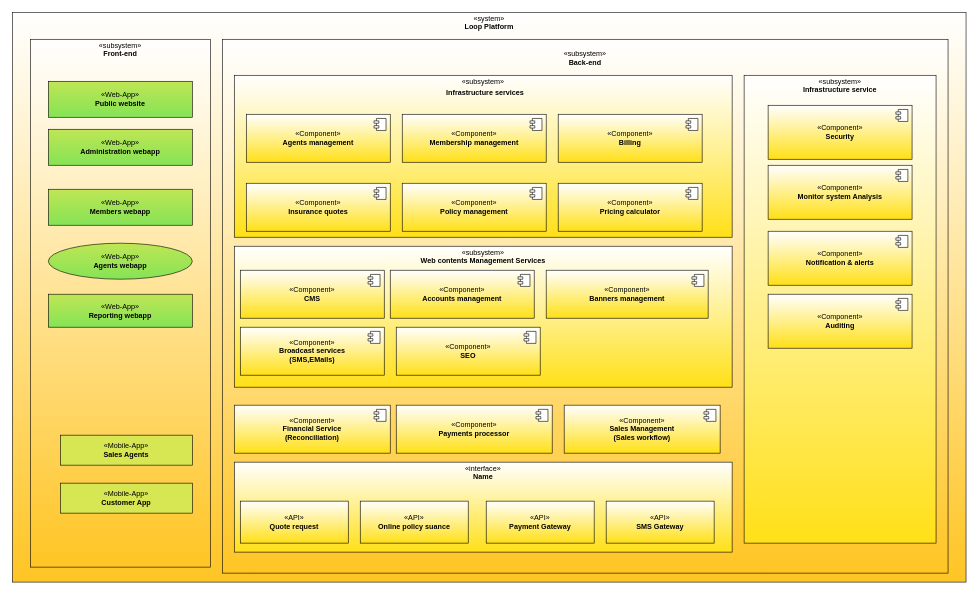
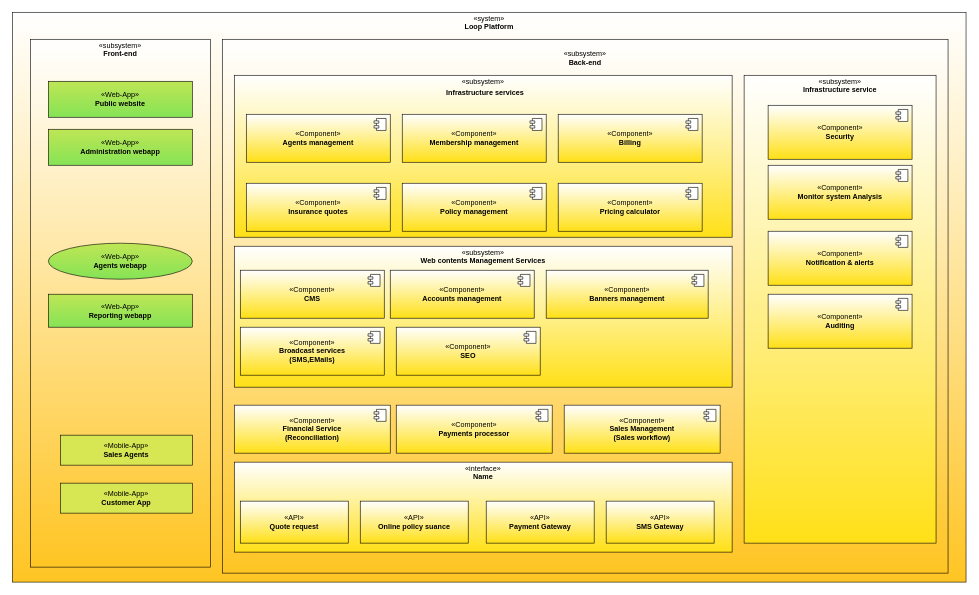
  <mxCell id="0" />
  <mxCell id="1" parent="0" />
  <mxCell id="2" value="&lt;p style=&quot;margin:0px;margin-top:4px;text-align:center;&quot;&gt;«system»&lt;br style=&quot;border-color: var(--border-color);&quot;&gt;&lt;b style=&quot;border-color: var(--border-color);&quot;&gt;Loop Platform&lt;/b&gt;&lt;br&gt;&lt;/p&gt;&lt;p style=&quot;margin:0px;margin-top:4px;text-align:center;&quot;&gt;&lt;b style=&quot;border-color: var(--border-color);&quot;&gt;&lt;br&gt;&lt;/b&gt;&lt;/p&gt;" style="verticalAlign=top;align=left;overflow=fill;fontSize=12;fontFamily=Helvetica;html=1;whiteSpace=wrap;fillColor=default;strokeColor=#080808;gradientColor=#FFC524;" vertex="1" parent="1"><mxGeometry x="20" y="20" width="1590" height="950" as="geometry" /></mxCell>
  <mxCell id="3" value="&lt;p style=&quot;margin:0px;margin-top:4px;text-align:center;&quot;&gt;«subsystem»&lt;br style=&quot;border-color: var(--border-color);&quot;&gt;&lt;b style=&quot;border-color: var(--border-color);&quot;&gt;Front-end&lt;/b&gt;&lt;br&gt;&lt;/p&gt;" style="verticalAlign=top;align=left;overflow=fill;fontSize=12;fontFamily=Helvetica;html=1;whiteSpace=wrap;gradientColor=#FFC524;" vertex="1" parent="1"><mxGeometry x="50" y="65" width="300" height="880" as="geometry" /></mxCell>
  <mxCell id="4" value="«Web-App»&lt;br style=&quot;border-color: var(--border-color);&quot;&gt;&lt;b&gt;Administration webapp&lt;/b&gt;" style="html=1;whiteSpace=wrap;fillColor=#BFE655;gradientColor=#85E356;" vertex="1" parent="1"><mxGeometry x="80" y="215" width="240" height="60" as="geometry" /></mxCell>
  <mxCell id="5" value="«Mobile-App»&lt;br style=&quot;border-color: var(--border-color);&quot;&gt;&lt;b&gt;Sales Agents&lt;/b&gt;" style="html=1;whiteSpace=wrap;fillColor=#D7E653;gradientColor=#D7E653;gradientDirection=south;" vertex="1" parent="1"><mxGeometry x="100" y="725" width="220" height="50" as="geometry" /></mxCell>
  <mxCell id="6" value="«Mobile-App»&lt;br style=&quot;border-color: var(--border-color);&quot;&gt;&lt;b style=&quot;border-color: var(--border-color);&quot;&gt;Customer App&lt;/b&gt;" style="html=1;whiteSpace=wrap;fillColor=#D7E653;gradientColor=#D7E653;" vertex="1" parent="1"><mxGeometry x="100" y="805" width="220" height="50" as="geometry" /></mxCell>
  <mxCell id="7" value="&amp;nbsp; &amp;nbsp; &amp;nbsp; &amp;nbsp; &amp;nbsp; &amp;nbsp; &amp;nbsp; &amp;nbsp; &amp;nbsp; &amp;nbsp; &amp;nbsp; &amp;nbsp; &amp;nbsp; &amp;nbsp; &amp;nbsp; &amp;nbsp; &amp;nbsp; &amp;nbsp; &amp;nbsp; &amp;nbsp; &amp;nbsp; &amp;nbsp; &amp;nbsp; &amp;nbsp; &amp;nbsp; &amp;nbsp; &amp;nbsp; &amp;nbsp; &amp;nbsp; &amp;nbsp; &amp;nbsp; &amp;nbsp; &amp;nbsp; &amp;nbsp; &amp;nbsp; &amp;nbsp; &amp;nbsp; &amp;nbsp; &amp;nbsp; &amp;nbsp; &amp;nbsp; &amp;nbsp; &amp;nbsp; &amp;nbsp; &amp;nbsp; &amp;nbsp; &amp;nbsp; &amp;nbsp; &amp;nbsp; &amp;nbsp; &amp;nbsp; &amp;nbsp; &amp;nbsp; &amp;nbsp; &amp;nbsp; &amp;nbsp; &amp;nbsp; &amp;nbsp; &amp;nbsp; &amp;nbsp; &amp;nbsp; &amp;nbsp; &amp;nbsp; &amp;nbsp; &amp;nbsp; &amp;nbsp; &amp;nbsp; &amp;nbsp; &amp;nbsp; &amp;nbsp; &amp;nbsp; &amp;nbsp; &amp;nbsp;&amp;nbsp;&lt;p style=&quot;border-color: var(--border-color); margin: 4px 0px 0px; text-align: center;&quot;&gt;«subsystem»&lt;br style=&quot;border-color: var(--border-color);&quot;&gt;&lt;b style=&quot;border-color: var(--border-color);&quot;&gt;Back-end&lt;/b&gt;&lt;br style=&quot;border-color: var(--border-color);&quot;&gt;&lt;/p&gt;&lt;div&gt;&lt;b style=&quot;border-color: var(--border-color);&quot;&gt;&lt;br&gt;&lt;/b&gt;&lt;/div&gt;&lt;div&gt;&lt;b style=&quot;border-color: var(--border-color);&quot;&gt;&lt;br&gt;&lt;/b&gt;&lt;/div&gt;&lt;div&gt;&lt;b style=&quot;border-color: var(--border-color);&quot;&gt;&amp;nbsp; &amp;nbsp; &amp;nbsp; &amp;nbsp; &amp;nbsp; &amp;nbsp; &amp;nbsp; &amp;nbsp; &amp;nbsp; &amp;nbsp; &amp;nbsp; &amp;nbsp; &amp;nbsp; &amp;nbsp; &amp;nbsp; &amp;nbsp; &amp;nbsp; &amp;nbsp; &amp;nbsp; &amp;nbsp; &amp;nbsp; &amp;nbsp; &amp;nbsp; &amp;nbsp; &amp;nbsp; &amp;nbsp; &amp;nbsp; &amp;nbsp; &amp;nbsp; &amp;nbsp; &amp;nbsp; &amp;nbsp; &amp;nbsp; &amp;nbsp; &amp;nbsp; &amp;nbsp; &amp;nbsp; &amp;nbsp; &amp;nbsp; &amp;nbsp; &amp;nbsp; &amp;nbsp; &amp;nbsp; &amp;nbsp; &amp;nbsp; &amp;nbsp; &amp;nbsp; &amp;nbsp; &amp;nbsp; &amp;nbsp; &amp;nbsp; &amp;nbsp; &amp;nbsp; &amp;nbsp; &amp;nbsp; &amp;nbsp; &amp;nbsp; &amp;nbsp; &amp;nbsp; &amp;nbsp; &amp;nbsp; &amp;nbsp; &amp;nbsp; &amp;nbsp; &amp;nbsp; &amp;nbsp; &amp;nbsp; &amp;nbsp; &amp;nbsp; &amp;nbsp; &amp;nbsp; &amp;nbsp; &amp;nbsp; &amp;nbsp; &amp;nbsp;&lt;/b&gt;&lt;/div&gt;" style="verticalAlign=top;align=left;overflow=fill;fontSize=12;fontFamily=Helvetica;html=1;whiteSpace=wrap;fillColor=#FFFFFF;gradientColor=#FFC524;" vertex="1" parent="1"><mxGeometry x="370" y="65" width="1210" height="890" as="geometry" /></mxCell>
  <mxCell id="8" value="&lt;p style=&quot;margin:0px;margin-top:4px;text-align:center;&quot;&gt;«subsystem»&lt;br style=&quot;border-color: var(--border-color);&quot;&gt;&lt;b style=&quot;border-color: var(--border-color);&quot;&gt;Infrastructure service&lt;/b&gt;&lt;br&gt;&lt;/p&gt;" style="verticalAlign=top;align=left;overflow=fill;fontSize=12;fontFamily=Helvetica;html=1;whiteSpace=wrap;strokeColor=#050505;gradientColor=#FFE017;" vertex="1" parent="1"><mxGeometry x="1240" y="125" width="320" height="780" as="geometry" /></mxCell>
  <mxCell id="9" value="&lt;p style=&quot;margin:0px;margin-top:4px;text-align:center;&quot;&gt;«subsystem»&lt;/p&gt;&lt;p style=&quot;margin:0px;margin-top:4px;text-align:center;&quot;&gt;&lt;b style=&quot;border-color: var(--border-color);&quot;&gt;&amp;nbsp;&amp;nbsp;Infrastructure services&lt;/b&gt;&lt;br&gt;&lt;/p&gt;" style="verticalAlign=top;align=left;overflow=fill;fontSize=12;fontFamily=Helvetica;html=1;whiteSpace=wrap;fillColor=#FFFFFF;gradientColor=#FFE017;strokeColor=default;gradientDirection=south;" vertex="1" parent="1"><mxGeometry x="390" y="125" width="830" height="270" as="geometry" /></mxCell>
  <mxCell id="10" value="&lt;p style=&quot;border-color: var(--border-color); margin: 4px 0px 0px; text-align: center;&quot;&gt;«subsystem»&lt;br style=&quot;border-color: var(--border-color);&quot;&gt;&lt;b style=&quot;border-color: var(--border-color);&quot;&gt;Web contents Management Services&lt;/b&gt;&lt;br style=&quot;border-color: var(--border-color);&quot;&gt;&lt;/p&gt;&lt;div&gt;&lt;b style=&quot;border-color: var(--border-color);&quot;&gt;&lt;br&gt;&lt;/b&gt;&lt;/div&gt;" style="verticalAlign=top;align=left;overflow=fill;fontSize=12;fontFamily=Helvetica;html=1;whiteSpace=wrap;gradientColor=#FFE017;" vertex="1" parent="1"><mxGeometry x="390" y="410" width="830" height="235" as="geometry" /></mxCell>
  <mxCell id="11" value="&lt;p style=&quot;border-color: var(--border-color); margin: 4px 0px 0px; text-align: center;&quot;&gt;«interface»&lt;br style=&quot;border-color: var(--border-color);&quot;&gt;&lt;b style=&quot;border-color: var(--border-color);&quot;&gt;Name&lt;/b&gt;&lt;br style=&quot;border-color: var(--border-color);&quot;&gt;&lt;/p&gt;&lt;div&gt;&lt;b style=&quot;border-color: var(--border-color);&quot;&gt;&lt;br&gt;&lt;/b&gt;&lt;/div&gt;" style="verticalAlign=top;align=left;overflow=fill;fontSize=12;fontFamily=Helvetica;html=1;whiteSpace=wrap;gradientColor=#FFE017;" vertex="1" parent="1"><mxGeometry x="390" y="770" width="830" height="150" as="geometry" /></mxCell>
  <mxCell id="12" value="«Component»&lt;br&gt;&lt;b&gt;Agents management&lt;/b&gt;" style="html=1;dropTarget=0;whiteSpace=wrap;gradientColor=#FFE017;" vertex="1" parent="1"><mxGeometry x="410" y="190" width="240" height="80" as="geometry" /></mxCell>
  <mxCell id="13" value="" style="shape=module;jettyWidth=8;jettyHeight=4;" vertex="1" parent="12"><mxGeometry x="1" width="20" height="20" relative="1" as="geometry"><mxPoint x="-27" y="7" as="offset" /></mxGeometry></mxCell>
  <mxCell id="14" value="«Component»&lt;br&gt;&lt;b&gt;Membership management&lt;/b&gt;" style="html=1;dropTarget=0;whiteSpace=wrap;gradientColor=#FFE017;" vertex="1" parent="1"><mxGeometry x="670" y="190" width="240" height="80" as="geometry" /></mxCell>
  <mxCell id="15" value="" style="shape=module;jettyWidth=8;jettyHeight=4;" vertex="1" parent="14"><mxGeometry x="1" width="20" height="20" relative="1" as="geometry"><mxPoint x="-27" y="7" as="offset" /></mxGeometry></mxCell>
  <mxCell id="16" value="«Component»&lt;br&gt;&lt;b&gt;Billing&lt;/b&gt;" style="html=1;dropTarget=0;whiteSpace=wrap;gradientColor=#FFE017;" vertex="1" parent="1"><mxGeometry x="930" y="190" width="240" height="80" as="geometry" /></mxCell>
  <mxCell id="17" value="" style="shape=module;jettyWidth=8;jettyHeight=4;" vertex="1" parent="16"><mxGeometry x="1" width="20" height="20" relative="1" as="geometry"><mxPoint x="-27" y="7" as="offset" /></mxGeometry></mxCell>
  <mxCell id="18" value="«Component»&lt;br&gt;&lt;b&gt;Insurance quotes&lt;/b&gt;" style="html=1;dropTarget=0;whiteSpace=wrap;fillColor=#FFFFFF;gradientColor=#FFE017;strokeColor=default;gradientDirection=south;" vertex="1" parent="1"><mxGeometry x="410" y="305" width="240" height="80" as="geometry" /></mxCell>
  <mxCell id="19" value="" style="shape=module;jettyWidth=8;jettyHeight=4;" vertex="1" parent="18"><mxGeometry x="1" width="20" height="20" relative="1" as="geometry"><mxPoint x="-27" y="7" as="offset" /></mxGeometry></mxCell>
  <mxCell id="20" value="«Component»&lt;br&gt;&lt;b&gt;Policy management&lt;/b&gt;" style="html=1;dropTarget=0;whiteSpace=wrap;gradientColor=#FFE017;strokeColor=#050505;" vertex="1" parent="1"><mxGeometry x="670" y="305" width="240" height="80" as="geometry" /></mxCell>
  <mxCell id="21" value="" style="shape=module;jettyWidth=8;jettyHeight=4;" vertex="1" parent="20"><mxGeometry x="1" width="20" height="20" relative="1" as="geometry"><mxPoint x="-27" y="7" as="offset" /></mxGeometry></mxCell>
  <mxCell id="22" value="«Component»&lt;br&gt;&lt;b&gt;Pricing calculator&lt;/b&gt;" style="html=1;dropTarget=0;whiteSpace=wrap;gradientColor=#FFE017;" vertex="1" parent="1"><mxGeometry x="930" y="305" width="240" height="80" as="geometry" /></mxCell>
  <mxCell id="23" value="" style="shape=module;jettyWidth=8;jettyHeight=4;" vertex="1" parent="22"><mxGeometry x="1" width="20" height="20" relative="1" as="geometry"><mxPoint x="-27" y="7" as="offset" /></mxGeometry></mxCell>
  <mxCell id="24" value="«Component»&lt;br&gt;&lt;b&gt;Security&lt;/b&gt;" style="html=1;dropTarget=0;whiteSpace=wrap;gradientColor=#FFE017;" vertex="1" parent="1"><mxGeometry x="1280" width="240" height="90" as="geometry" y="175" /></mxCell>
  <mxCell id="25" value="" style="shape=module;jettyWidth=8;jettyHeight=4;" vertex="1" parent="24"><mxGeometry x="1" width="20" height="20" relative="1" as="geometry"><mxPoint x="-27" y="7" as="offset" /></mxGeometry></mxCell>
  <mxCell id="26" value="«Component»&lt;br&gt;&lt;b&gt;CMS&lt;/b&gt;" style="html=1;dropTarget=0;whiteSpace=wrap;gradientColor=#FFE017;" vertex="1" parent="1"><mxGeometry x="400" y="450" width="240" height="80" as="geometry" /></mxCell>
  <mxCell id="27" value="" style="shape=module;jettyWidth=8;jettyHeight=4;" vertex="1" parent="26"><mxGeometry x="1" width="20" height="20" relative="1" as="geometry"><mxPoint x="-27" y="7" as="offset" /></mxGeometry></mxCell>
  <mxCell id="28" value="«Component»&lt;br&gt;&lt;b&gt;Broadcast services&lt;br&gt;(SMS,EMails)&lt;br&gt;&lt;/b&gt;" style="html=1;dropTarget=0;whiteSpace=wrap;gradientColor=#FFE017;" vertex="1" parent="1"><mxGeometry x="400" y="545" width="240" height="80" as="geometry" /></mxCell>
  <mxCell id="29" value="" style="shape=module;jettyWidth=8;jettyHeight=4;" vertex="1" parent="28"><mxGeometry x="1" width="20" height="20" relative="1" as="geometry"><mxPoint x="-27" y="7" as="offset" /></mxGeometry></mxCell>
  <mxCell id="30" value="«API»&lt;br&gt;&lt;b&gt;Quote request&lt;/b&gt;" style="html=1;whiteSpace=wrap;gradientColor=#FFE017;" vertex="1" parent="1"><mxGeometry x="400" y="835" width="180" height="70" as="geometry" /></mxCell>
  <mxCell id="31" value="«Component»&lt;br&gt;&lt;b&gt;Accounts management&lt;/b&gt;" style="html=1;dropTarget=0;whiteSpace=wrap;gradientColor=#FFE017;" vertex="1" parent="1"><mxGeometry x="650" y="450" width="240" height="80" as="geometry" /></mxCell>
  <mxCell id="32" value="" style="shape=module;jettyWidth=8;jettyHeight=4;" vertex="1" parent="31"><mxGeometry x="1" width="20" height="20" relative="1" as="geometry"><mxPoint x="-27" y="7" as="offset" /></mxGeometry></mxCell>
  <mxCell id="33" value="«Component»&lt;br&gt;&lt;b&gt;SEO&lt;/b&gt;" style="html=1;dropTarget=0;whiteSpace=wrap;gradientColor=#FFE017;" vertex="1" parent="1"><mxGeometry x="660" y="545" width="240" height="80" as="geometry" /></mxCell>
  <mxCell id="34" value="" style="shape=module;jettyWidth=8;jettyHeight=4;" vertex="1" parent="33"><mxGeometry x="1" width="20" height="20" relative="1" as="geometry"><mxPoint x="-27" y="7" as="offset" /></mxGeometry></mxCell>
  <mxCell id="35" value="«Component»&lt;br&gt;&lt;b&gt;Banners&lt;/b&gt; &lt;b&gt;management&lt;/b&gt;" style="html=1;dropTarget=0;whiteSpace=wrap;gradientColor=#FFE017;" vertex="1" parent="1"><mxGeometry x="910" y="450" width="270" height="80" as="geometry" /></mxCell>
  <mxCell id="36" value="" style="shape=module;jettyWidth=8;jettyHeight=4;" vertex="1" parent="35"><mxGeometry x="1" width="20" height="20" relative="1" as="geometry"><mxPoint x="-27" y="7" as="offset" /></mxGeometry></mxCell>
  <mxCell id="37" value="«Component»&lt;br&gt;&lt;b&gt;Financial Service&lt;br&gt;(Reconciliation)&lt;/b&gt;" style="html=1;dropTarget=0;whiteSpace=wrap;gradientColor=#FFE017;" vertex="1" parent="1"><mxGeometry x="390" y="675" width="260" height="80" as="geometry" /></mxCell>
  <mxCell id="38" value="" style="shape=module;jettyWidth=8;jettyHeight=4;" vertex="1" parent="37"><mxGeometry x="1" width="20" height="20" relative="1" as="geometry"><mxPoint x="-27" y="7" as="offset" /></mxGeometry></mxCell>
  <mxCell id="39" value="«Component»&lt;br&gt;&lt;b&gt;Sales Management&lt;br&gt;(Sales workflow)&lt;/b&gt;" style="html=1;dropTarget=0;whiteSpace=wrap;gradientColor=#FFE017;" vertex="1" parent="1"><mxGeometry x="940" y="675" width="260" height="80" as="geometry" /></mxCell>
  <mxCell id="40" value="" style="shape=module;jettyWidth=8;jettyHeight=4;" vertex="1" parent="39"><mxGeometry x="1" width="20" height="20" relative="1" as="geometry"><mxPoint x="-27" y="7" as="offset" /></mxGeometry></mxCell>
  <mxCell id="41" value="«Component»&lt;br&gt;&lt;b&gt;Payments processor&lt;/b&gt;" style="html=1;dropTarget=0;whiteSpace=wrap;gradientColor=#FFE017;" vertex="1" parent="1"><mxGeometry x="660" y="675" width="260" height="80" as="geometry" /></mxCell>
  <mxCell id="42" value="" style="shape=module;jettyWidth=8;jettyHeight=4;" vertex="1" parent="41"><mxGeometry x="1" width="20" height="20" relative="1" as="geometry"><mxPoint x="-27" y="7" as="offset" /></mxGeometry></mxCell>
  <mxCell id="43" value="«API»&lt;br&gt;&lt;b&gt;Online policy suance&lt;/b&gt;" style="html=1;whiteSpace=wrap;gradientColor=#FFE017;" vertex="1" parent="1"><mxGeometry x="600" y="835" width="180" height="70" as="geometry" /></mxCell>
  <mxCell id="44" value="«API»&lt;br&gt;&lt;b&gt;Payment Gateway&lt;/b&gt;" style="html=1;whiteSpace=wrap;gradientColor=#FFE017;" vertex="1" parent="1"><mxGeometry x="810" y="835" width="180" height="70" as="geometry" /></mxCell>
  <mxCell id="45" value="«API»&lt;br&gt;&lt;b&gt;SMS Gateway&lt;/b&gt;" style="html=1;whiteSpace=wrap;gradientColor=#FFE017;" vertex="1" parent="1"><mxGeometry x="1010" y="835" width="180" height="70" as="geometry" /></mxCell>
  <mxCell id="46" value="«Component»&lt;br&gt;&lt;b&gt;Monitor system Analysis&lt;/b&gt;" style="html=1;dropTarget=0;whiteSpace=wrap;gradientColor=#FFE017;" vertex="1" parent="1"><mxGeometry x="1280" y="275" width="240" height="90" as="geometry" /></mxCell>
  <mxCell id="47" value="" style="shape=module;jettyWidth=8;jettyHeight=4;" vertex="1" parent="46"><mxGeometry x="1" width="20" height="20" relative="1" as="geometry"><mxPoint x="-27" y="7" as="offset" /></mxGeometry></mxCell>
  <mxCell id="48" value="«Component»&lt;br&gt;&lt;b&gt;Notification &amp;amp; alerts&lt;/b&gt;" style="html=1;dropTarget=0;whiteSpace=wrap;gradientColor=#FFE017;" vertex="1" parent="1"><mxGeometry x="1280" y="385" width="240" height="90" as="geometry" /></mxCell>
  <mxCell id="49" value="" style="shape=module;jettyWidth=8;jettyHeight=4;" vertex="1" parent="48"><mxGeometry x="1" width="20" height="20" relative="1" as="geometry"><mxPoint x="-27" y="7" as="offset" /></mxGeometry></mxCell>
  <mxCell id="50" value="«Component»&lt;br&gt;&lt;b&gt;Auditing&lt;/b&gt;" style="html=1;dropTarget=0;whiteSpace=wrap;gradientColor=#FFE017;" vertex="1" parent="1"><mxGeometry x="1280" y="490" width="240" height="90" as="geometry" /></mxCell>
  <mxCell id="51" value="" style="shape=module;jettyWidth=8;jettyHeight=4;" vertex="1" parent="50"><mxGeometry x="1" width="20" height="20" relative="1" as="geometry"><mxPoint x="-27" y="7" as="offset" /></mxGeometry></mxCell>
  <mxCell id="52" value="«Web-App»&lt;br style=&quot;border-color: var(--border-color);&quot;&gt;&lt;b&gt;Public website&lt;/b&gt;" style="html=1;whiteSpace=wrap;fillColor=#BFE655;gradientColor=#85E356;" vertex="1" parent="1"><mxGeometry x="80" y="135" width="240" height="60" as="geometry" /></mxCell>
  <mxCell id="53" value="«Web-App»&lt;br&gt;&lt;b&gt;Reporting webapp&lt;/b&gt;" style="html=1;whiteSpace=wrap;fillColor=#BFE655;gradientColor=#85E356;" vertex="1" parent="1"><mxGeometry x="80" y="490" width="240" height="55" as="geometry" /></mxCell>
- <mxCell id="54" value="«Web-App»&lt;br style=&quot;border-color: var(--border-color);&quot;&gt;&lt;b&gt;Members webapp&lt;/b&gt;" style="html=1;whiteSpace=wrap;fillColor=#BFE655;gradientColor=#85E356;" vertex="1" parent="1"><mxGeometry x="80" y="315" width="240" height="60" as="geometry" /></mxCell>
  <mxCell id="55" value="«Web-App»&lt;br style=&quot;border-color: var(--border-color);&quot;&gt;&lt;b&gt;Agents webapp&lt;/b&gt;" style="ellipse;html=1;whiteSpace=wrap;fillColor=#BFE655;gradientColor=#85E356;" vertex="1" parent="1"><mxGeometry x="80" y="405" width="240" height="60" as="geometry" /></mxCell>
